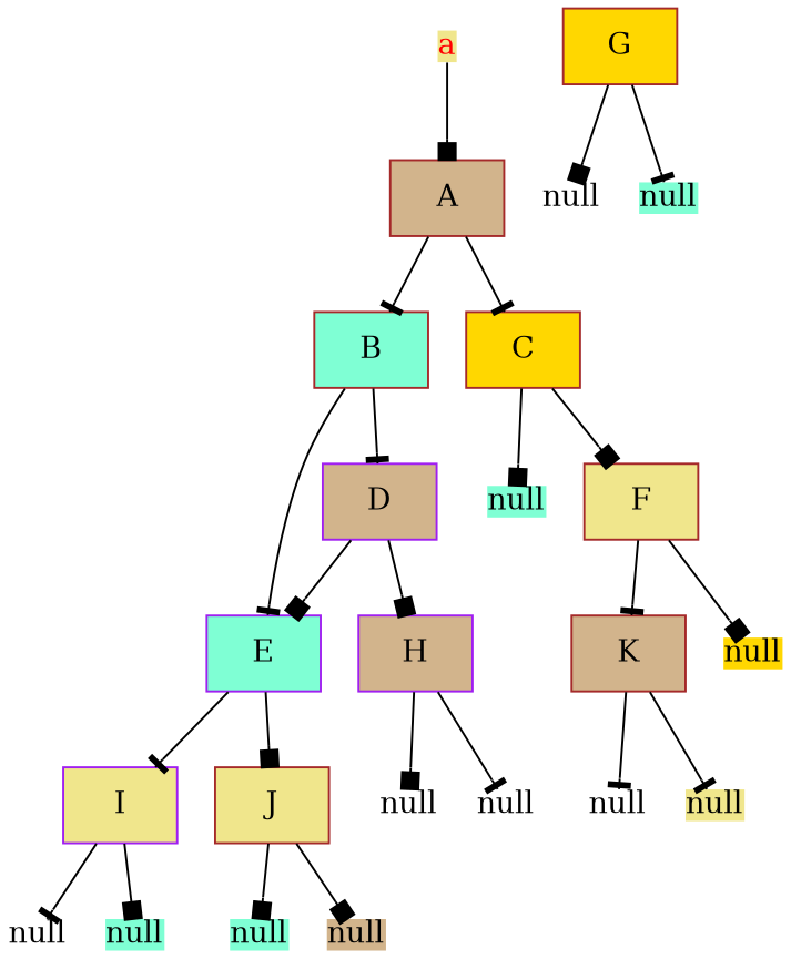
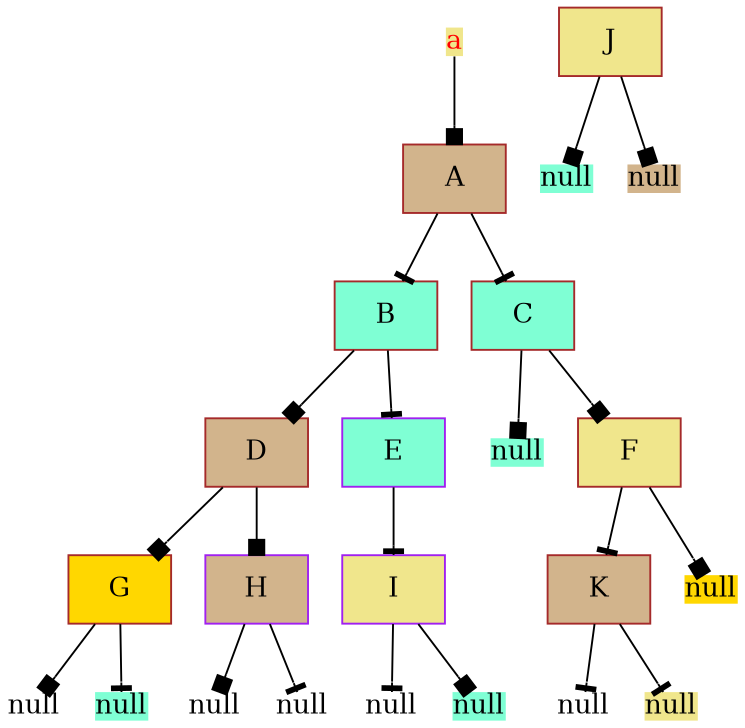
  digraph {
    rankdir=TB
    node [color=purple fillcolor=aquamarine margin=0 shape=none style=filled]
    edge [arrowhead=box]
    n1 [fillcolor=khaki fontcolor=red height=0 label=a width=0]
    n2 [color=brown fillcolor=tan label=A shape=box margin=""]
    n3 [color=brown label=B shape=box margin=""]
-   n4 [color=brown fillcolor=gold label=C shape=box margin=""]
-   n5 [fillcolor=tan label=D shape=box margin=""]
+   n4 [color=brown label=C shape=box margin=""]
+   n5 [color=brown fillcolor=tan label=D shape=box margin=""]
    n6 [label=E shape=box margin=""]
    n7 [height=0 label=null width=0]
    n8 [color=brown fillcolor=khaki label=F shape=box margin=""]
    n9 [color=brown fillcolor=gold label=G shape=box margin=""]
    n10 [fillcolor=tan label=H shape=box margin=""]
    n11 [fillcolor=khaki label=I shape=box margin=""]
    n12 [color=brown fillcolor=khaki label=J shape=box margin=""]
    n13 [fillcolor=white height=0 label=null width=0]
    n14 [height=0 label=null width=0]
    n15 [fillcolor=white height=0 label=null width=0]
    n16 [color=brown fillcolor=white height=0 label=null width=0]
    n17 [color=brown fillcolor=white height=0 label=null width=0]
    n18 [color=brown height=0 label=null width=0]
    n19 [color=brown height=0 label=null width=0]
    n20 [fillcolor=tan height=0 label=null width=0]
    n21 [color=brown fillcolor=tan label=K shape=box margin=""]
    n22 [fillcolor=gold height=0 label=null width=0]
    n23 [fillcolor=white height=0 label=null width=0]
    n24 [color=brown fillcolor=khaki height=0 label=null width=0]
    n1 -> n2
    n2 -> n3 [arrowhead=tee]
    n2 -> n4 [arrowhead=tee]
-   n3 -> n5 [arrowhead=tee]
+   n3 -> n5
    n3 -> n6 [arrowhead=tee]
    n4 -> n7
    n4 -> n8
-   n5 -> n6
+   n5 -> n9
    n5 -> n10
    n6 -> n11 [arrowhead=tee]
-   n6 -> n12
    n8 -> n21 [arrowhead=tee]
    n8 -> n22
    n9 -> n13
    n9 -> n14 [arrowhead=tee]
    n10 -> n15
    n10 -> n16 [arrowhead=tee]
    n11 -> n17 [arrowhead=tee]
    n11 -> n18
    n12 -> n19
    n12 -> n20
    n21 -> n23 [arrowhead=tee]
    n21 -> n24 [arrowhead=tee]
  }
